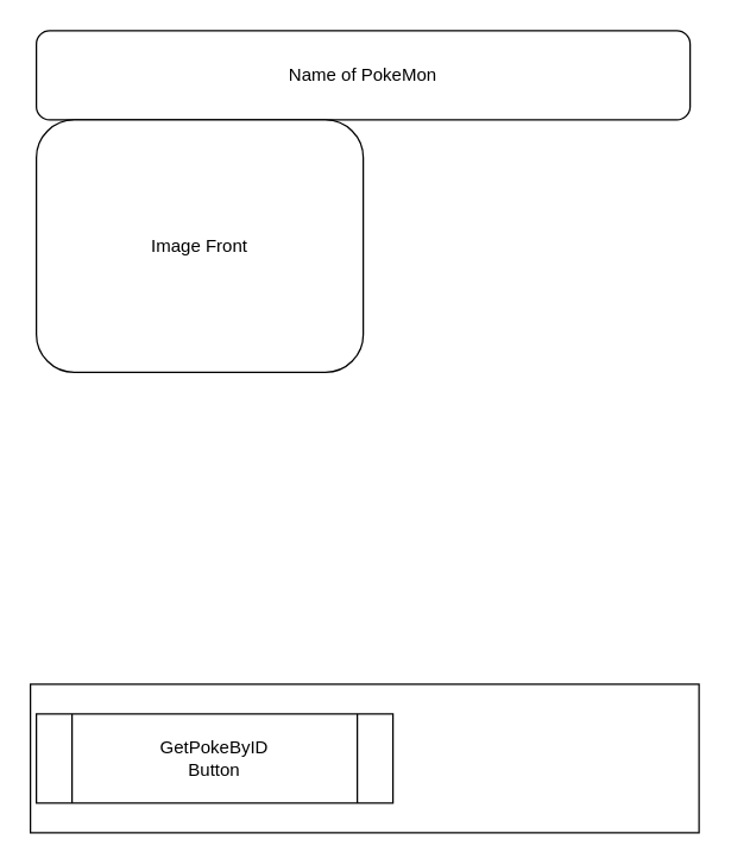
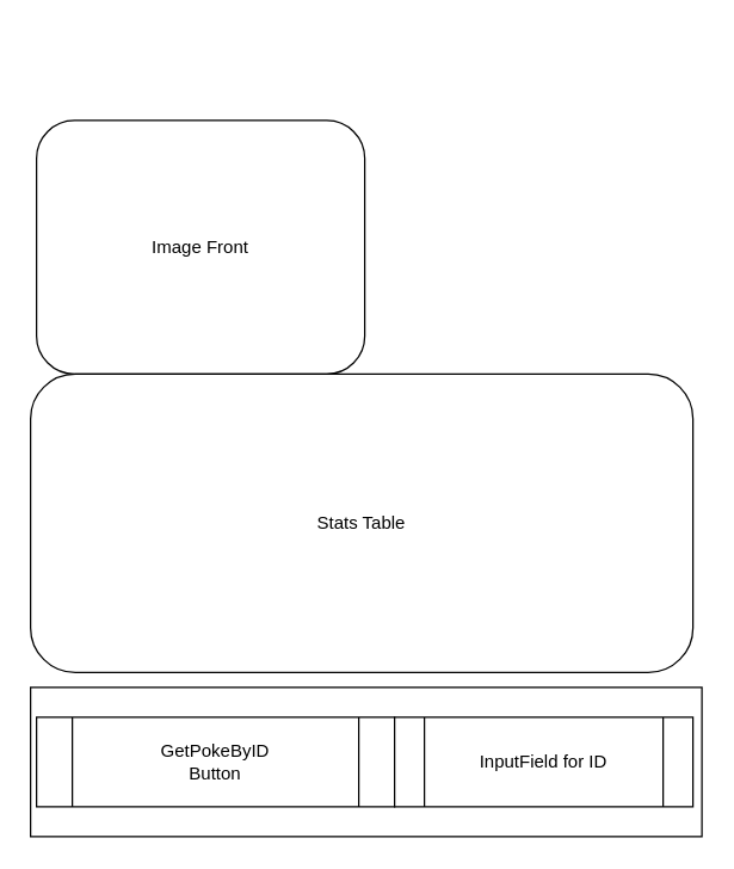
  <mxCell id="0" />
  <mxCell id="1" parent="0" />
  <mxCell id="2" value="" style="rounded=0;whiteSpace=wrap;html=1;" vertex="1" parent="1"><mxGeometry x="20" y="460" width="450" height="100" as="geometry" /></mxCell>
  <mxCell id="3" value="GetPokeByID&lt;br&gt;Button" style="shape=process;whiteSpace=wrap;html=1;backgroundOutline=1;" vertex="1" parent="1"><mxGeometry x="24" y="480" width="240" height="60" as="geometry" /></mxCell>
- <mxCell id="4" value="Name of PokeMon" style="rounded=1;whiteSpace=wrap;html=1;" vertex="1" parent="1"><mxGeometry x="24" y="20" width="440" height="60" as="geometry" /></mxCell>
  <mxCell id="5" value="Image Front" style="rounded=1;whiteSpace=wrap;html=1;" vertex="1" parent="1"><mxGeometry x="24" y="80" width="220" height="170" as="geometry" /></mxCell>
+ <mxCell id="6" value="Stats Table" style="rounded=1;whiteSpace=wrap;html=1;" vertex="1" parent="1"><mxGeometry x="20" y="250" width="444" height="200" as="geometry" /></mxCell>
+ <mxCell id="7" value="InputField for ID" style="shape=process;whiteSpace=wrap;html=1;backgroundOutline=1;" vertex="1" parent="1"><mxGeometry x="264" y="480" width="200" height="60" as="geometry" /></mxCell>
